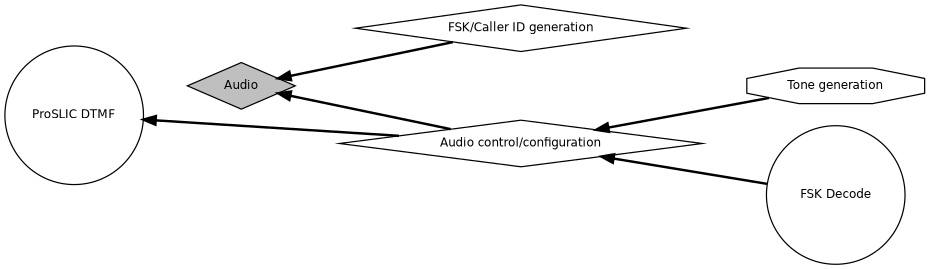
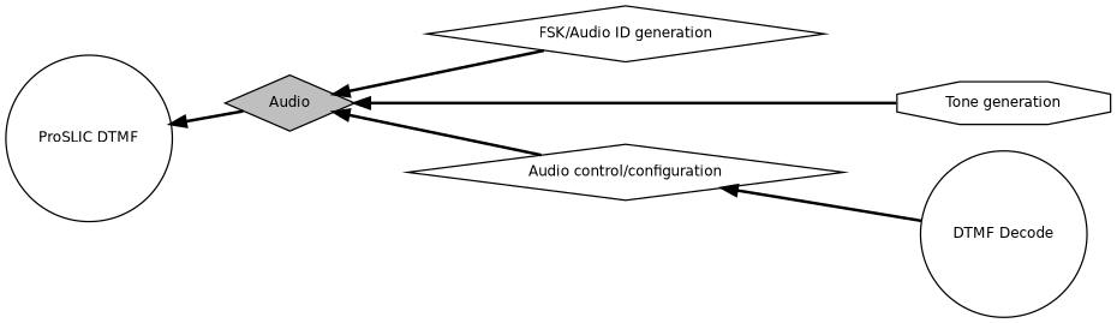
  digraph {
    rankdir=LR
    node [color=black fillcolor=white fontname=Helvetica fontsize=10 shape=diamond style=filled]
    edge [dir=back fontname=Helvetica fontsize=10 labelfontname=Helvetica labelfontsize=10 shape=plaintext style=bold]
-   n1 [height=0.2 label="FSK/Caller ID generation" width=0.4]
+   n1 [height=0.2 label="FSK/Audio ID generation" width=0.4]
    n2 [height=0.2 label="ProSLIC DTMF" shape=circle width=0.4]
    n3 [fillcolor=grey75 fontcolor=black height=0.2 label=Audio width=0.4]
    n4 [height=0.2 label="Audio control/configuration" width=0.4]
    n5 [height=0.2 label="Tone generation" shape=octagon width=0.4]
-   n6 [height=0.2 label="FSK Decode" shape=circle width=0.4]
-   n2 -> n4
+   n6 [height=0.2 label="DTMF Decode" shape=circle width=0.4]
+   n2 -> n3
    n3 -> n1
    n3 -> n4
-   n4 -> n5
+   n3 -> n5
    n4 -> n6
  }
